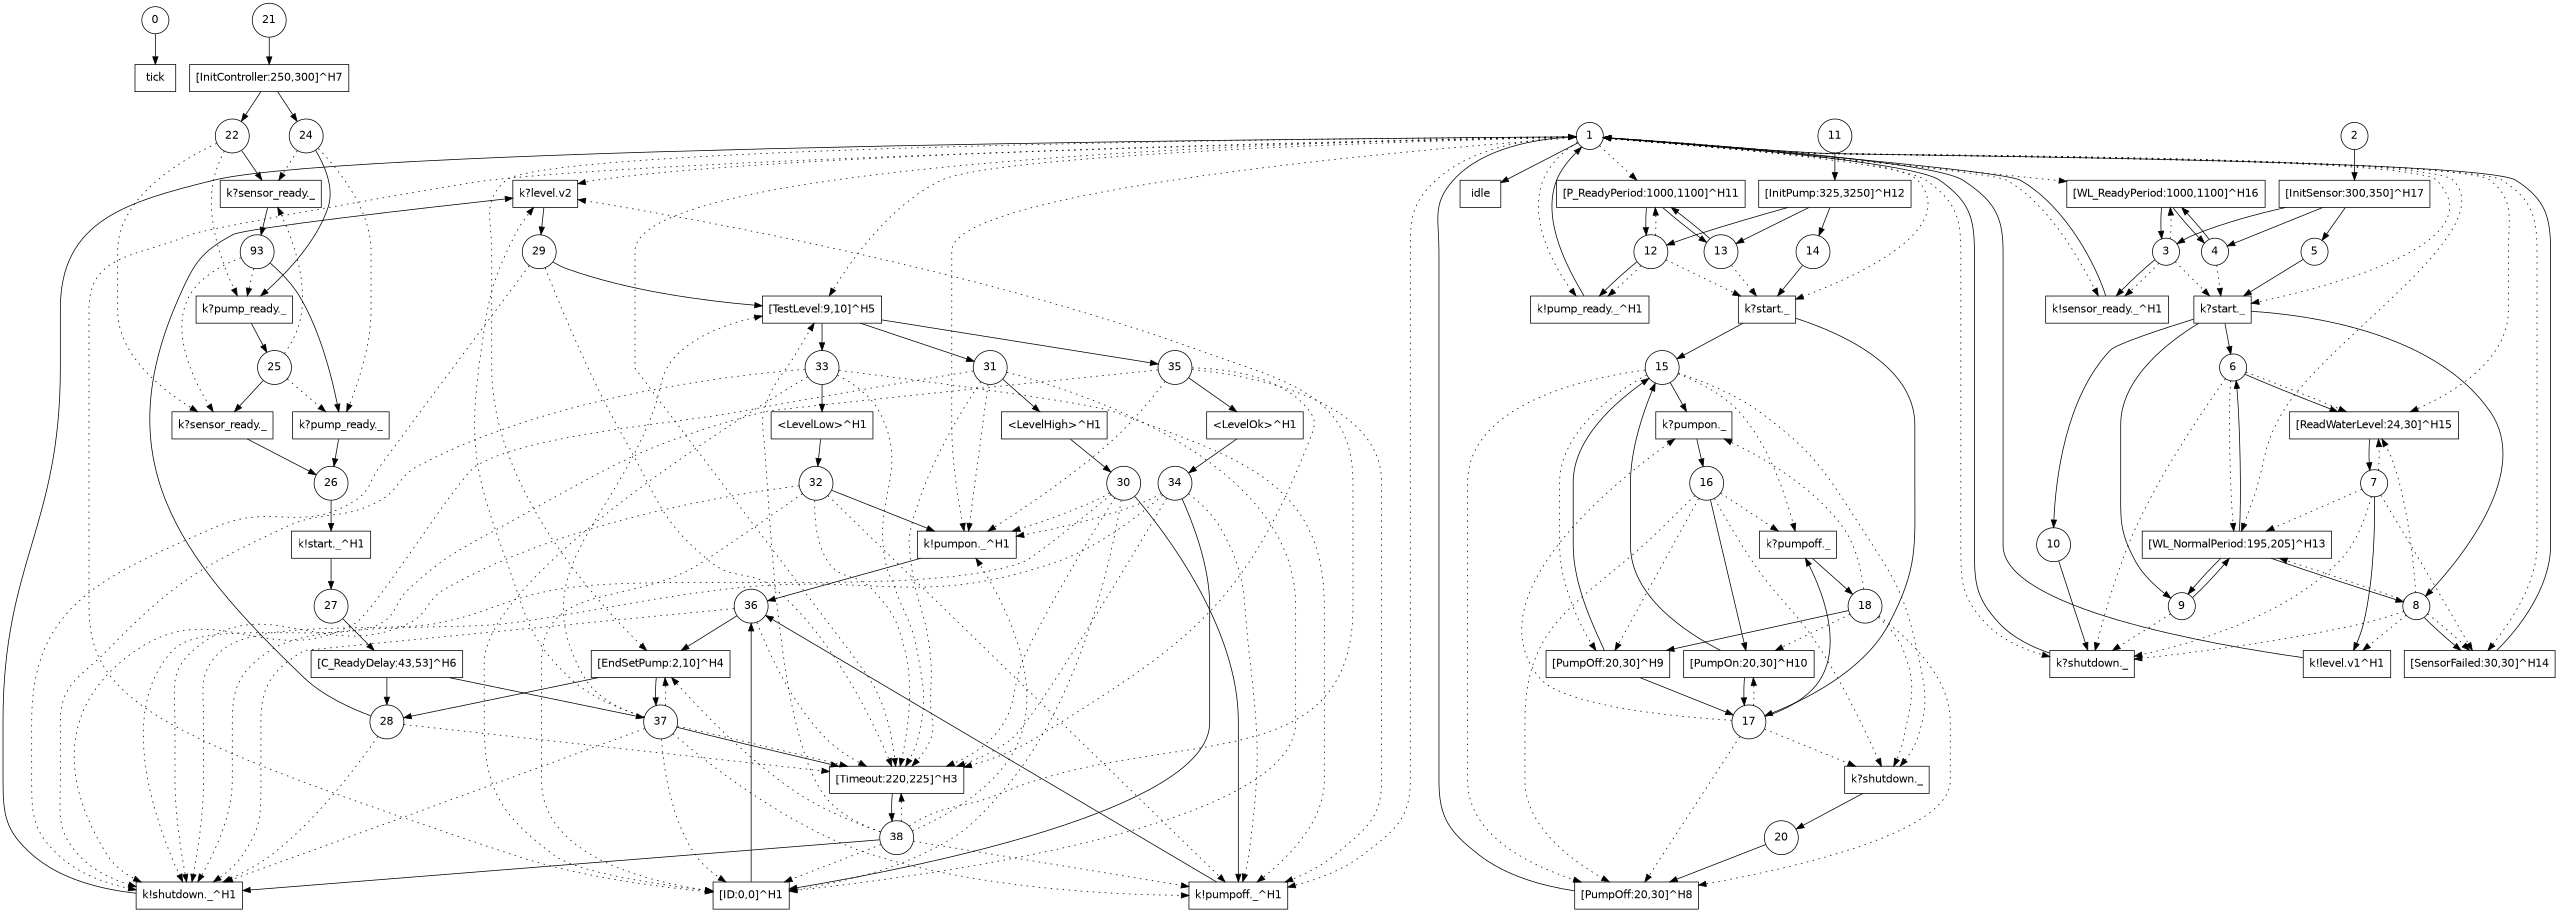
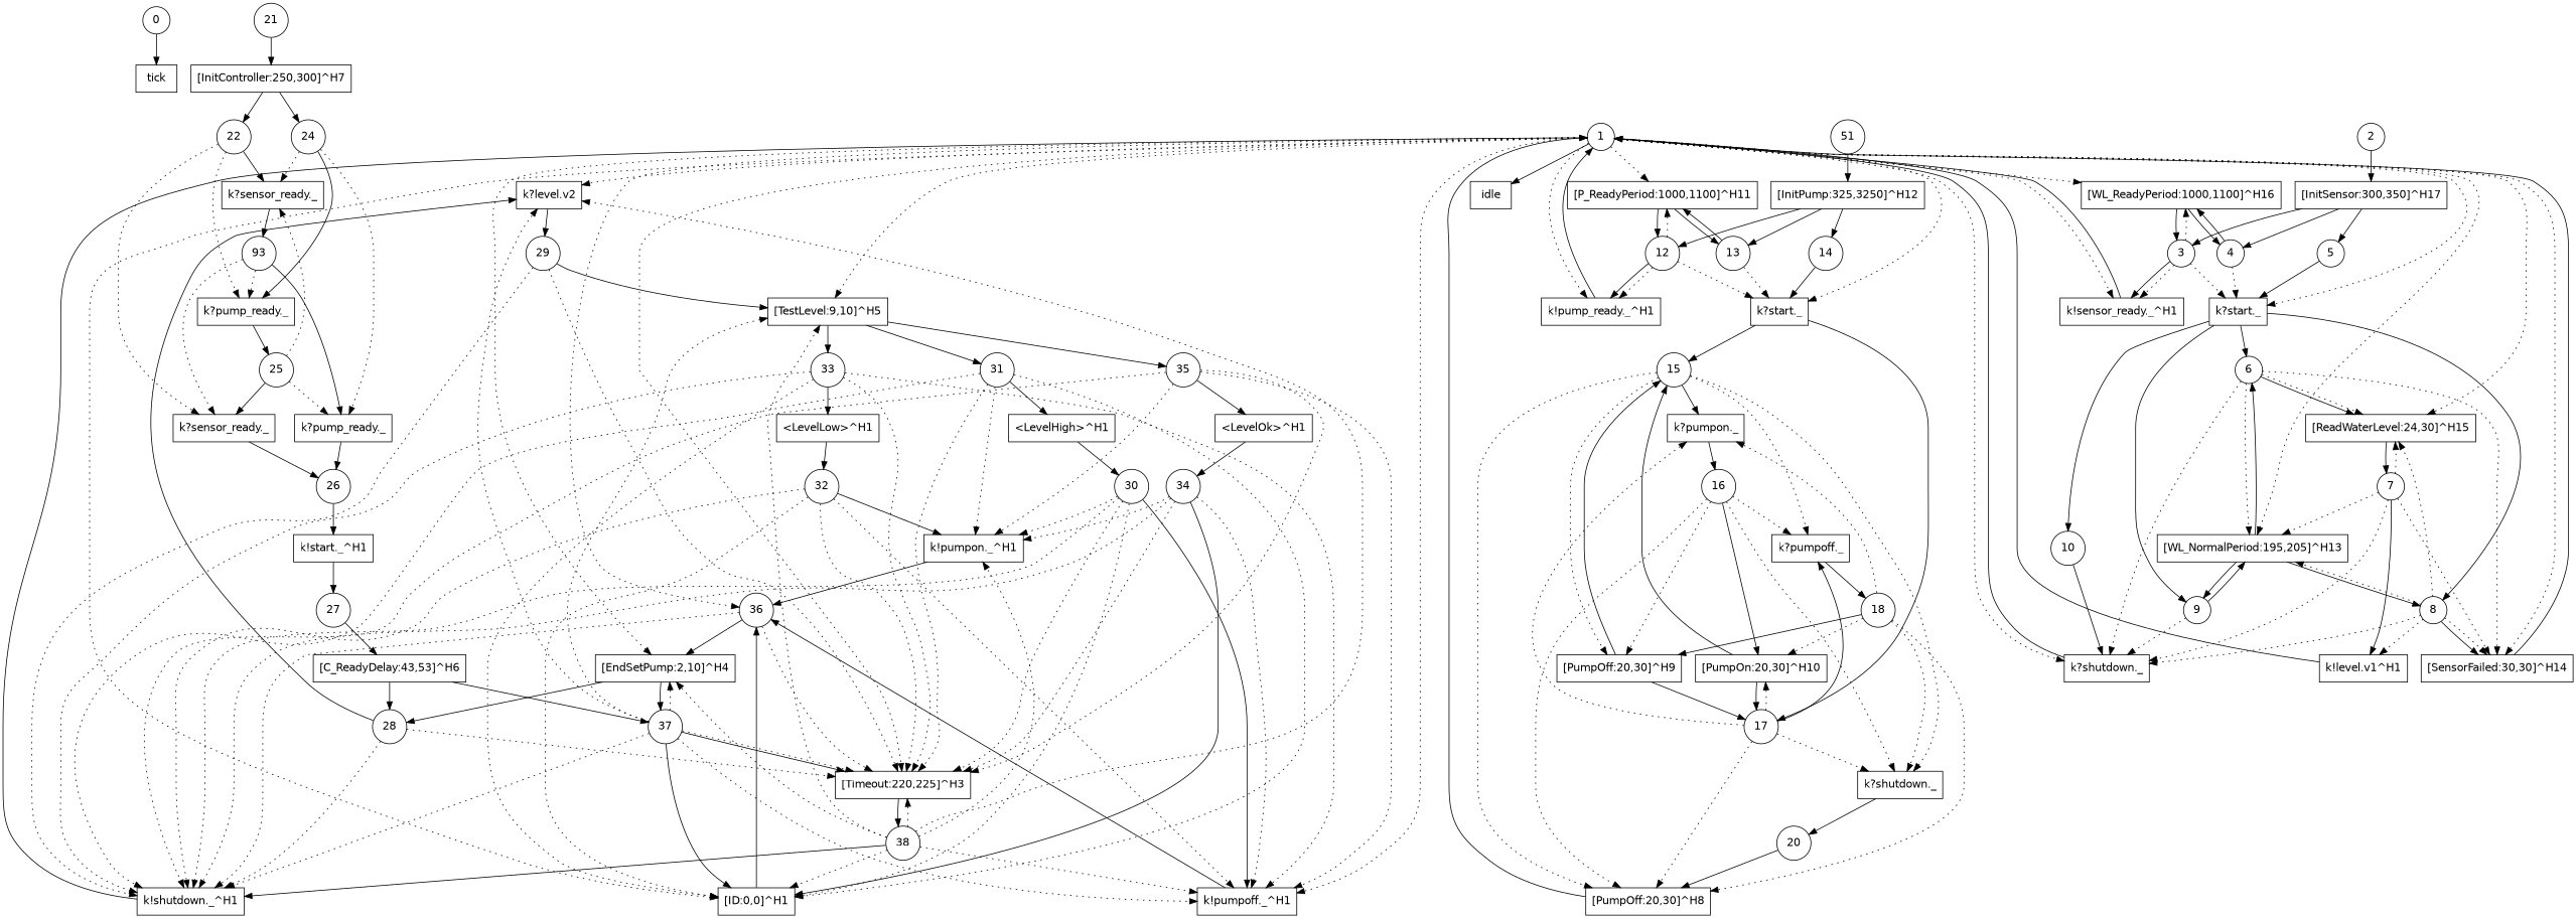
  digraph {
    fontname="DejaVu Sans"
    node [fontname="DejaVu Sans" shape=box]
    edge [fontname="DejaVu Sans" style=dotted]
    n1 [label=tick]
    0 [shape=circle]
    n3 [label=idle]
    1 [shape=circle]
    n5 [label="k!sensor_ready._^H1"]
    n6 [label="[WL_ReadyPeriod:1000,1100]^H16"]
    n7 [label="k?start._"]
    n8 [label="[ReadWaterLevel:24,30]^H15"]
    n9 [label="[SensorFailed:30,30]^H14"]
    n10 [label="[WL_NormalPeriod:195,205]^H13"]
    n11 [label="k?shutdown._"]
    n12 [label="k!pump_ready._^H1"]
    n13 [label="[P_ReadyPeriod:1000,1100]^H11"]
    n14 [label="k?start._"]
    n15 [label="k?level.v2"]
    n16 [label="[TestLevel:9,10]^H5"]
    n17 [label="k!pumpoff._^H1"]
    n18 [label="k!pumpon._^H1"]
    n19 [label="[ID:0,0]^H1"]
    n20 [label="[EndSetPump:2,10]^H4"]
    n21 [label="[Timeout:220,225]^H3"]
    3 [shape=circle]
    4 [shape=circle]
    6 [shape=circle]
    8 [shape=circle]
    9 [shape=circle]
    10 [shape=circle]
    7 [shape=circle]
    12 [shape=circle]
    13 [shape=circle]
    15 [shape=circle]
    17 [shape=circle]
    29 [shape=circle]
    31 [shape=circle]
    33 [shape=circle]
    35 [shape=circle]
    36 [shape=circle]
    28 [shape=circle]
    37 [shape=circle]
    38 [shape=circle]
    n41 [label="[InitSensor:300,350]^H17"]
    2 [shape=circle]
    5 [shape=circle]
    n44 [label="k!level.v1^H1"]
    n45 [label="[InitPump:325,3250]^H12"]
-   11 [shape=circle]
+   11 [shape=circle label=51]
    14 [shape=circle]
    n48 [label="k?pumpon._"]
    n49 [label="k?pumpoff._"]
    n50 [label="[PumpOff:20,30]^H9"]
    n51 [label="k?shutdown._"]
    n52 [label="[PumpOff:20,30]^H8"]
    16 [shape=circle]
    18 [shape=circle]
    20 [shape=circle]
    n56 [label="[PumpOn:20,30]^H10"]
    n57 [label="[InitController:250,300]^H7"]
    21 [shape=circle]
    22 [shape=circle]
    24 [shape=circle]
    n61 [label="k?sensor_ready._"]
    n62 [label="k?pump_ready._"]
    n63 [label="k?sensor_ready._"]
    n64 [label=93 shape=circle]
    25 [shape=circle]
    26 [shape=circle]
    n67 [label="k?pump_ready._"]
    n68 [label="k!start._^H1"]
    27 [shape=circle]
    n70 [label="[C_ReadyDelay:43,53]^H6"]
    n71 [label="k!shutdown._^H1"]
    30 [shape=circle]
    n73 [label="<LevelHigh>^H1"]
    32 [shape=circle]
    n75 [label="<LevelLow>^H1"]
    34 [shape=circle]
    n77 [label="<LevelOk>^H1"]
    0 -> n1 [style=solid]
    1 -> n3 [style=solid]
    1 -> n5
    1 -> n6
    1 -> n7
    1 -> n8
    1 -> n9
    1 -> n10
    1 -> n11
    1 -> n12
    1 -> n13
    1 -> n14
    1 -> n15
    1 -> n16
    1 -> n17
-   1 -> n18
+   1 -> 36
    1 -> n19
    1 -> n20
    1 -> n21
    n5 -> 1 [style=solid]
    n6 -> 3 [style=solid]
    n6 -> 4 [style=solid]
    n7 -> 6 [style=solid]
    n7 -> 8 [style=solid]
    n7 -> 9 [style=solid]
    n7 -> 10 [style=solid]
    n8 -> 7 [style=solid]
    n9 -> 1 [style=solid]
    n10 -> 6 [style=solid]
    n10 -> 8 [style=solid]
    n10 -> 9 [style=solid]
    n11 -> 1 [style=solid]
    n12 -> 1 [style=solid]
    n13 -> 12 [style=solid]
    n13 -> 13 [style=solid]
    n14 -> 15 [style=solid]
    n14 -> 17 [style=solid]
    n15 -> 29 [style=solid]
    n16 -> 31 [style=solid]
    n16 -> 33 [style=solid]
    n16 -> 35 [style=solid]
    n17 -> 36 [style=solid]
    n18 -> 36 [style=solid]
    n19 -> 36 [style=solid]
    n20 -> 28 [style=solid]
    n20 -> 37 [style=solid]
    n21 -> 38 [style=solid]
    3 -> n5 [style=solid]
    3 -> n5
    3 -> n6
    3 -> n7
    4 -> n6 [style=solid]
    4 -> n7
    6 -> n8 [style=solid]
    6 -> n8
+   6 -> n9
    6 -> n10
    6 -> n11
    8 -> n8
    8 -> n9 [style=solid]
    8 -> n9
    8 -> n10
    8 -> n11
    8 -> n44
    9 -> n10 [style=solid]
    9 -> n11
    10 -> n11 [style=solid]
    7 -> n8
    7 -> n9
    7 -> n10
    7 -> n11
    7 -> n44 [style=solid]
    12 -> n12 [style=solid]
    12 -> n12
    12 -> n13
    12 -> n14
    13 -> n13 [style=solid]
    13 -> n14
    15 -> n48 [style=solid]
    15 -> n49
    15 -> n50
    15 -> n51
    15 -> n52
    17 -> n48
    17 -> n49 [style=solid]
    17 -> n51
    17 -> n52
    17 -> n56
    29 -> n16 [style=solid]
    29 -> n21
    29 -> n71
    31 -> n18
    31 -> n19
    31 -> n21
    31 -> n71
    31 -> n73 [style=solid]
    33 -> n17
    33 -> n19
    33 -> n21
    33 -> n71
    33 -> n75 [style=solid]
    35 -> n17
    35 -> n18
    35 -> n21
    35 -> n71
    35 -> n77 [style=solid]
    36 -> n20 [style=solid]
    36 -> n21
    36 -> n71
    28 -> n15 [style=solid]
    28 -> n21
    28 -> n71
    37 -> n15
    37 -> n16
    37 -> n17
-   37 -> n19
+   37 -> n19 [style=solid]
    37 -> n20
    37 -> n21 [style=solid]
    37 -> n21
    37 -> n71
    38 -> n15
    38 -> n16
    38 -> n17
    38 -> n18
    38 -> n19
    38 -> n20
    38 -> n21
    38 -> n71 [style=solid]
    n41 -> 3 [style=solid]
    n41 -> 4 [style=solid]
    n41 -> 5 [style=solid]
    2 -> n41 [style=solid]
    5 -> n7 [style=solid]
    n44 -> 1 [style=solid]
    n45 -> 12 [style=solid]
    n45 -> 13 [style=solid]
    n45 -> 14 [style=solid]
    11 -> n45 [style=solid]
    14 -> n14 [style=solid]
    n48 -> 16 [style=solid]
    n49 -> 18 [style=solid]
    n50 -> 15 [style=solid]
    n50 -> 17 [style=solid]
    n51 -> 20 [style=solid]
    n52 -> 1 [style=solid]
    16 -> n49
    16 -> n50
    16 -> n51
    16 -> n52
    16 -> n56 [style=solid]
    18 -> n48
    18 -> n50 [style=solid]
    18 -> n51
    18 -> n52
    18 -> n56
    20 -> n52 [style=solid]
    n56 -> 15 [style=solid]
    n56 -> 17 [style=solid]
    n57 -> 22 [style=solid]
    n57 -> 24 [style=solid]
    21 -> n57 [style=solid]
    22 -> n61 [style=solid]
    22 -> n62
    22 -> n63
    24 -> n61
    24 -> n62 [style=solid]
    24 -> n67
    n61 -> n64 [style=solid]
    n62 -> 25 [style=solid]
    n63 -> 26 [style=solid]
    n64 -> n62
    n64 -> n63
    n64 -> n67 [style=solid]
    25 -> n61
    25 -> n63 [style=solid]
    25 -> n67
    26 -> n68 [style=solid]
    n67 -> 26 [style=solid]
    n68 -> 27 [style=solid]
    27 -> n70 [style=solid]
    n70 -> 28 [style=solid]
    n70 -> 37 [style=solid]
    n71 -> 1 [style=solid]
    30 -> n17 [style=solid]
    30 -> n18
    30 -> n19
    30 -> n21
    30 -> n71
    n73 -> 30 [style=solid]
    32 -> n17
    32 -> n18 [style=solid]
    32 -> n19
    32 -> n21
    32 -> n71
    n75 -> 32 [style=solid]
    34 -> n17
    34 -> n18
    34 -> n19 [style=solid]
    34 -> n21
    34 -> n71
    n77 -> 34 [style=solid]
  }
